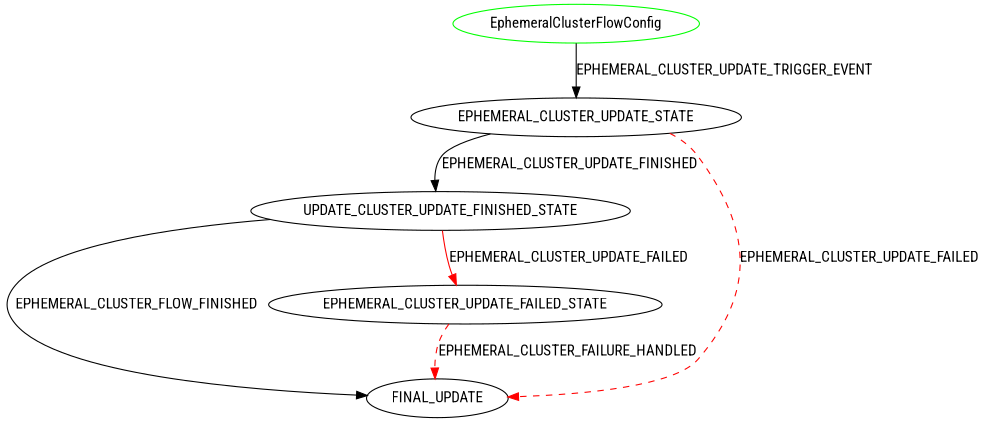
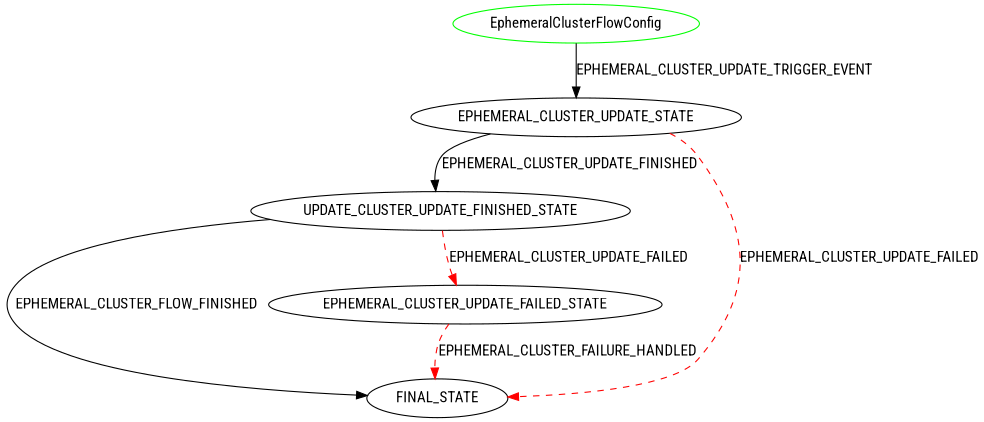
  digraph {
    fontname="Roboto Condensed"
    node [fontname="Roboto Condensed"]
    edge [color=black fontname="Roboto Condensed" style=solid]
    n1 [color=green label=EphemeralClusterFlowConfig shape=ellipse]
    EPHEMERAL_CLUSTER_UPDATE_STATE
    n3 [label=UPDATE_CLUSTER_UPDATE_FINISHED_STATE]
-   FINAL_STATE [label=FINAL_UPDATE]
+   FINAL_STATE
    EPHEMERAL_CLUSTER_UPDATE_FAILED_STATE
    n1 -> EPHEMERAL_CLUSTER_UPDATE_STATE [label=EPHEMERAL_CLUSTER_UPDATE_TRIGGER_EVENT]
    EPHEMERAL_CLUSTER_UPDATE_STATE -> n3 [label=EPHEMERAL_CLUSTER_UPDATE_FINISHED]
    EPHEMERAL_CLUSTER_UPDATE_STATE -> FINAL_STATE [color=red label=EPHEMERAL_CLUSTER_UPDATE_FAILED style=dashed]
    n3 -> FINAL_STATE [label=EPHEMERAL_CLUSTER_FLOW_FINISHED]
-   n3 -> EPHEMERAL_CLUSTER_UPDATE_FAILED_STATE [color=red label=EPHEMERAL_CLUSTER_UPDATE_FAILED]
+   n3 -> EPHEMERAL_CLUSTER_UPDATE_FAILED_STATE [color=red label=EPHEMERAL_CLUSTER_UPDATE_FAILED style=dashed]
    EPHEMERAL_CLUSTER_UPDATE_FAILED_STATE -> FINAL_STATE [color=red label=EPHEMERAL_CLUSTER_FAILURE_HANDLED style=dashed]
  }
